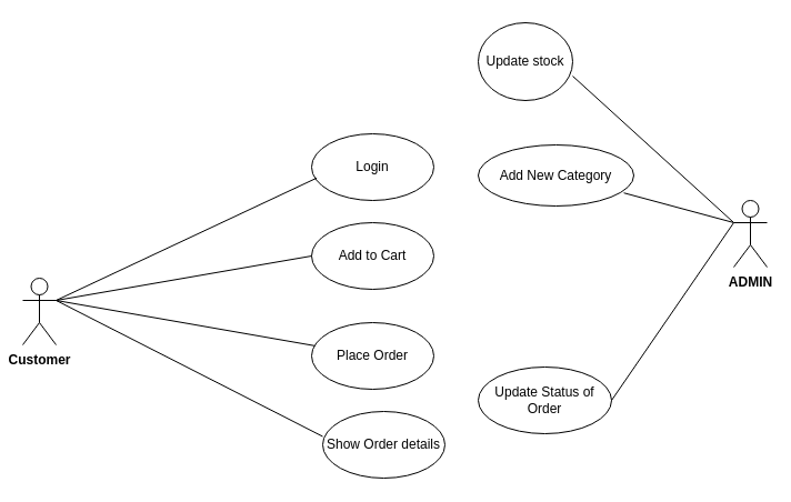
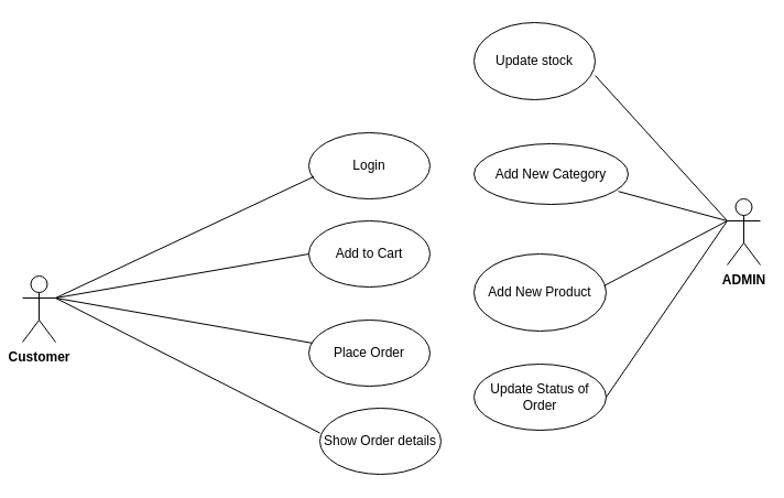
  <mxCell id="0" />
  <mxCell id="1" parent="0" />
  <mxCell id="2" value="Customer" style="shape=umlActor;verticalLabelPosition=bottom;verticalAlign=top;html=1;outlineConnect=0;fontStyle=1" vertex="1" parent="1"><mxGeometry x="20" y="250" width="30" height="60" as="geometry" /></mxCell>
  <mxCell id="3" value="ADMIN" style="shape=umlActor;verticalLabelPosition=bottom;verticalAlign=top;html=1;outlineConnect=0;fontStyle=1" vertex="1" parent="1"><mxGeometry x="660" y="180" width="30" height="60" as="geometry" /></mxCell>
  <mxCell id="4" value="Login" style="ellipse;whiteSpace=wrap;html=1;" vertex="1" parent="1"><mxGeometry x="280" y="120" width="110" height="60" as="geometry" /></mxCell>
  <mxCell id="5" value="Add to Cart" style="ellipse;whiteSpace=wrap;html=1;" vertex="1" parent="1"><mxGeometry x="280" y="200" width="110" height="60" as="geometry" /></mxCell>
  <mxCell id="6" value="Place Order" style="ellipse;whiteSpace=wrap;html=1;" vertex="1" parent="1"><mxGeometry x="280" y="290" width="110" height="60" as="geometry" /></mxCell>
  <mxCell id="7" value="Show Order details" style="ellipse;whiteSpace=wrap;html=1;" vertex="1" parent="1"><mxGeometry x="290" y="370" width="110" height="60" as="geometry" /></mxCell>
  <mxCell id="8" value="" style="endArrow=none;html=1;rounded=0;entryX=0.042;entryY=0.663;entryDx=0;entryDy=0;entryPerimeter=0;" edge="1" parent="1" target="4"><mxGeometry width="50" height="50" relative="1" as="geometry"><mxPoint x="50" y="270" as="sourcePoint" /><mxPoint x="290" y="170" as="targetPoint" /></mxGeometry></mxCell>
  <mxCell id="9" value="" style="endArrow=none;html=1;rounded=0;entryX=0;entryY=0.5;entryDx=0;entryDy=0;" edge="1" parent="1" target="5"><mxGeometry width="50" height="50" relative="1" as="geometry"><mxPoint x="50" y="270" as="sourcePoint" /><mxPoint x="295.04" y="133.04" as="targetPoint" /></mxGeometry></mxCell>
  <mxCell id="10" value="" style="endArrow=none;html=1;rounded=0;" edge="1" parent="1" target="6"><mxGeometry width="50" height="50" relative="1" as="geometry"><mxPoint x="50" y="270" as="sourcePoint" /><mxPoint x="305.04" y="143.04" as="targetPoint" /></mxGeometry></mxCell>
  <mxCell id="11" value="" style="endArrow=none;html=1;rounded=0;entryX=0;entryY=0.375;entryDx=0;entryDy=0;entryPerimeter=0;exitX=1;exitY=0.333;exitDx=0;exitDy=0;exitPerimeter=0;" edge="1" parent="1" source="2" target="7"><mxGeometry width="50" height="50" relative="1" as="geometry"><mxPoint x="60" y="270" as="sourcePoint" /><mxPoint x="292.696" y="328.144" as="targetPoint" /></mxGeometry></mxCell>
- <mxCell id="12" value="Update stock" style="ellipse;whiteSpace=wrap;html=1;" vertex="1" parent="1"><mxGeometry x="430" y="20" width="85" height="70" as="geometry" /></mxCell>
+ <mxCell id="12" value="Update stock" style="ellipse;whiteSpace=wrap;html=1;" vertex="1" parent="1"><mxGeometry x="430" y="20" width="110" height="70" as="geometry" /></mxCell>
  <mxCell id="13" value="Add New Category" style="ellipse;whiteSpace=wrap;html=1;" vertex="1" parent="1"><mxGeometry x="430" y="130" width="140" height="55" as="geometry" /></mxCell>
+ <mxCell id="14" value="Add New Product" style="ellipse;whiteSpace=wrap;html=1;" vertex="1" parent="1"><mxGeometry x="430" y="230" width="120" height="70" as="geometry" /></mxCell>
  <mxCell id="15" value="Update Status of Order" style="ellipse;whiteSpace=wrap;html=1;" vertex="1" parent="1"><mxGeometry x="430" y="330" width="120" height="60" as="geometry" /></mxCell>
  <mxCell id="16" value="" style="endArrow=none;html=1;rounded=0;entryX=0;entryY=0.333;entryDx=0;entryDy=0;entryPerimeter=0;exitX=1;exitY=0.686;exitDx=0;exitDy=0;exitPerimeter=0;" edge="1" parent="1" source="12" target="3"><mxGeometry width="50" height="50" relative="1" as="geometry"><mxPoint x="60" y="280" as="sourcePoint" /><mxPoint x="289.2" y="79.78" as="targetPoint" /></mxGeometry></mxCell>
  <mxCell id="17" value="" style="endArrow=none;html=1;rounded=0;exitX=0.936;exitY=0.786;exitDx=0;exitDy=0;exitPerimeter=0;entryX=0;entryY=0.333;entryDx=0;entryDy=0;entryPerimeter=0;" edge="1" parent="1" source="13" target="3"><mxGeometry width="50" height="50" relative="1" as="geometry"><mxPoint x="550" y="78.02" as="sourcePoint" /><mxPoint x="670" y="210" as="targetPoint" /></mxGeometry></mxCell>
+ <mxCell id="18" value="" style="endArrow=none;html=1;rounded=0;exitX=0.983;exitY=0.414;exitDx=0;exitDy=0;exitPerimeter=0;entryX=0;entryY=0.333;entryDx=0;entryDy=0;entryPerimeter=0;" edge="1" parent="1" source="14" target="3"><mxGeometry width="50" height="50" relative="1" as="geometry"><mxPoint x="552.97" y="186.97" as="sourcePoint" /><mxPoint x="670" y="216.247" as="targetPoint" /></mxGeometry></mxCell>
  <mxCell id="19" value="" style="endArrow=none;html=1;rounded=0;exitX=1;exitY=0.5;exitDx=0;exitDy=0;entryX=0;entryY=0.333;entryDx=0;entryDy=0;entryPerimeter=0;" edge="1" parent="1" source="15" target="3"><mxGeometry width="50" height="50" relative="1" as="geometry"><mxPoint x="557.96" y="268.98" as="sourcePoint" /><mxPoint x="670" y="210" as="targetPoint" /></mxGeometry></mxCell>
